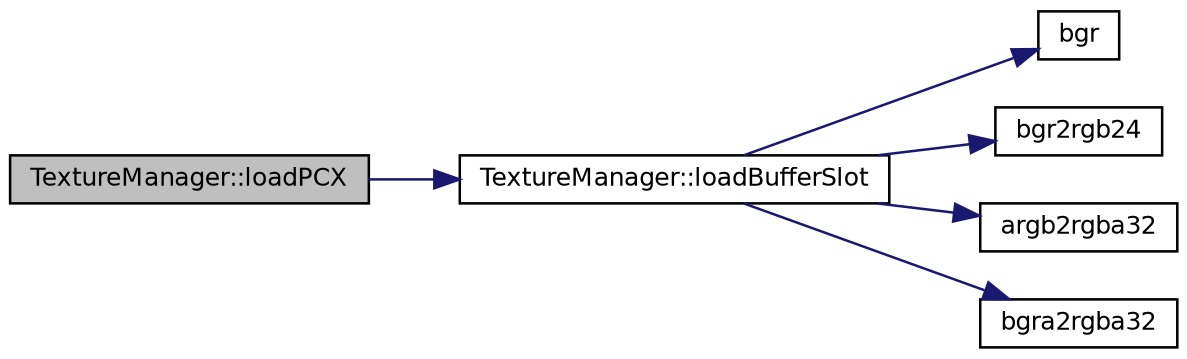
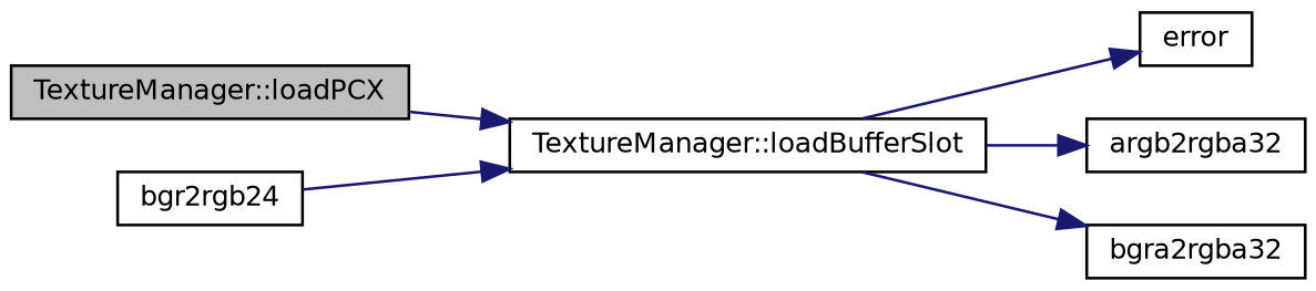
  digraph {
    rankdir=LR
    node [color=black fillcolor=white fontname=Helvetica fontsize=10 shape=record style=filled]
    edge [color=midnightblue fontname=Helvetica fontsize=10 labelfontname=Helvetica labelfontsize=10 style=solid]
    n1 [fillcolor=grey75 fontcolor=black height=0.2 label="TextureManager::loadPCX" width=0.4]
    n2 [height=0.2 label="TextureManager::loadBufferSlot" width=0.4]
-   n3 [height=0.2 label=bgr width=0.4]
+   n3 [height=0.2 label=error width=0.4]
    n4 [height=0.2 label=bgr2rgb24 width=0.4]
    n5 [height=0.2 label=argb2rgba32 width=0.4]
    n6 [height=0.2 label=bgra2rgba32 width=0.4]
    n1 -> n2
    n2 -> n3
-   n2 -> n4
+   n4 -> n2
    n2 -> n5
    n2 -> n6
  }
